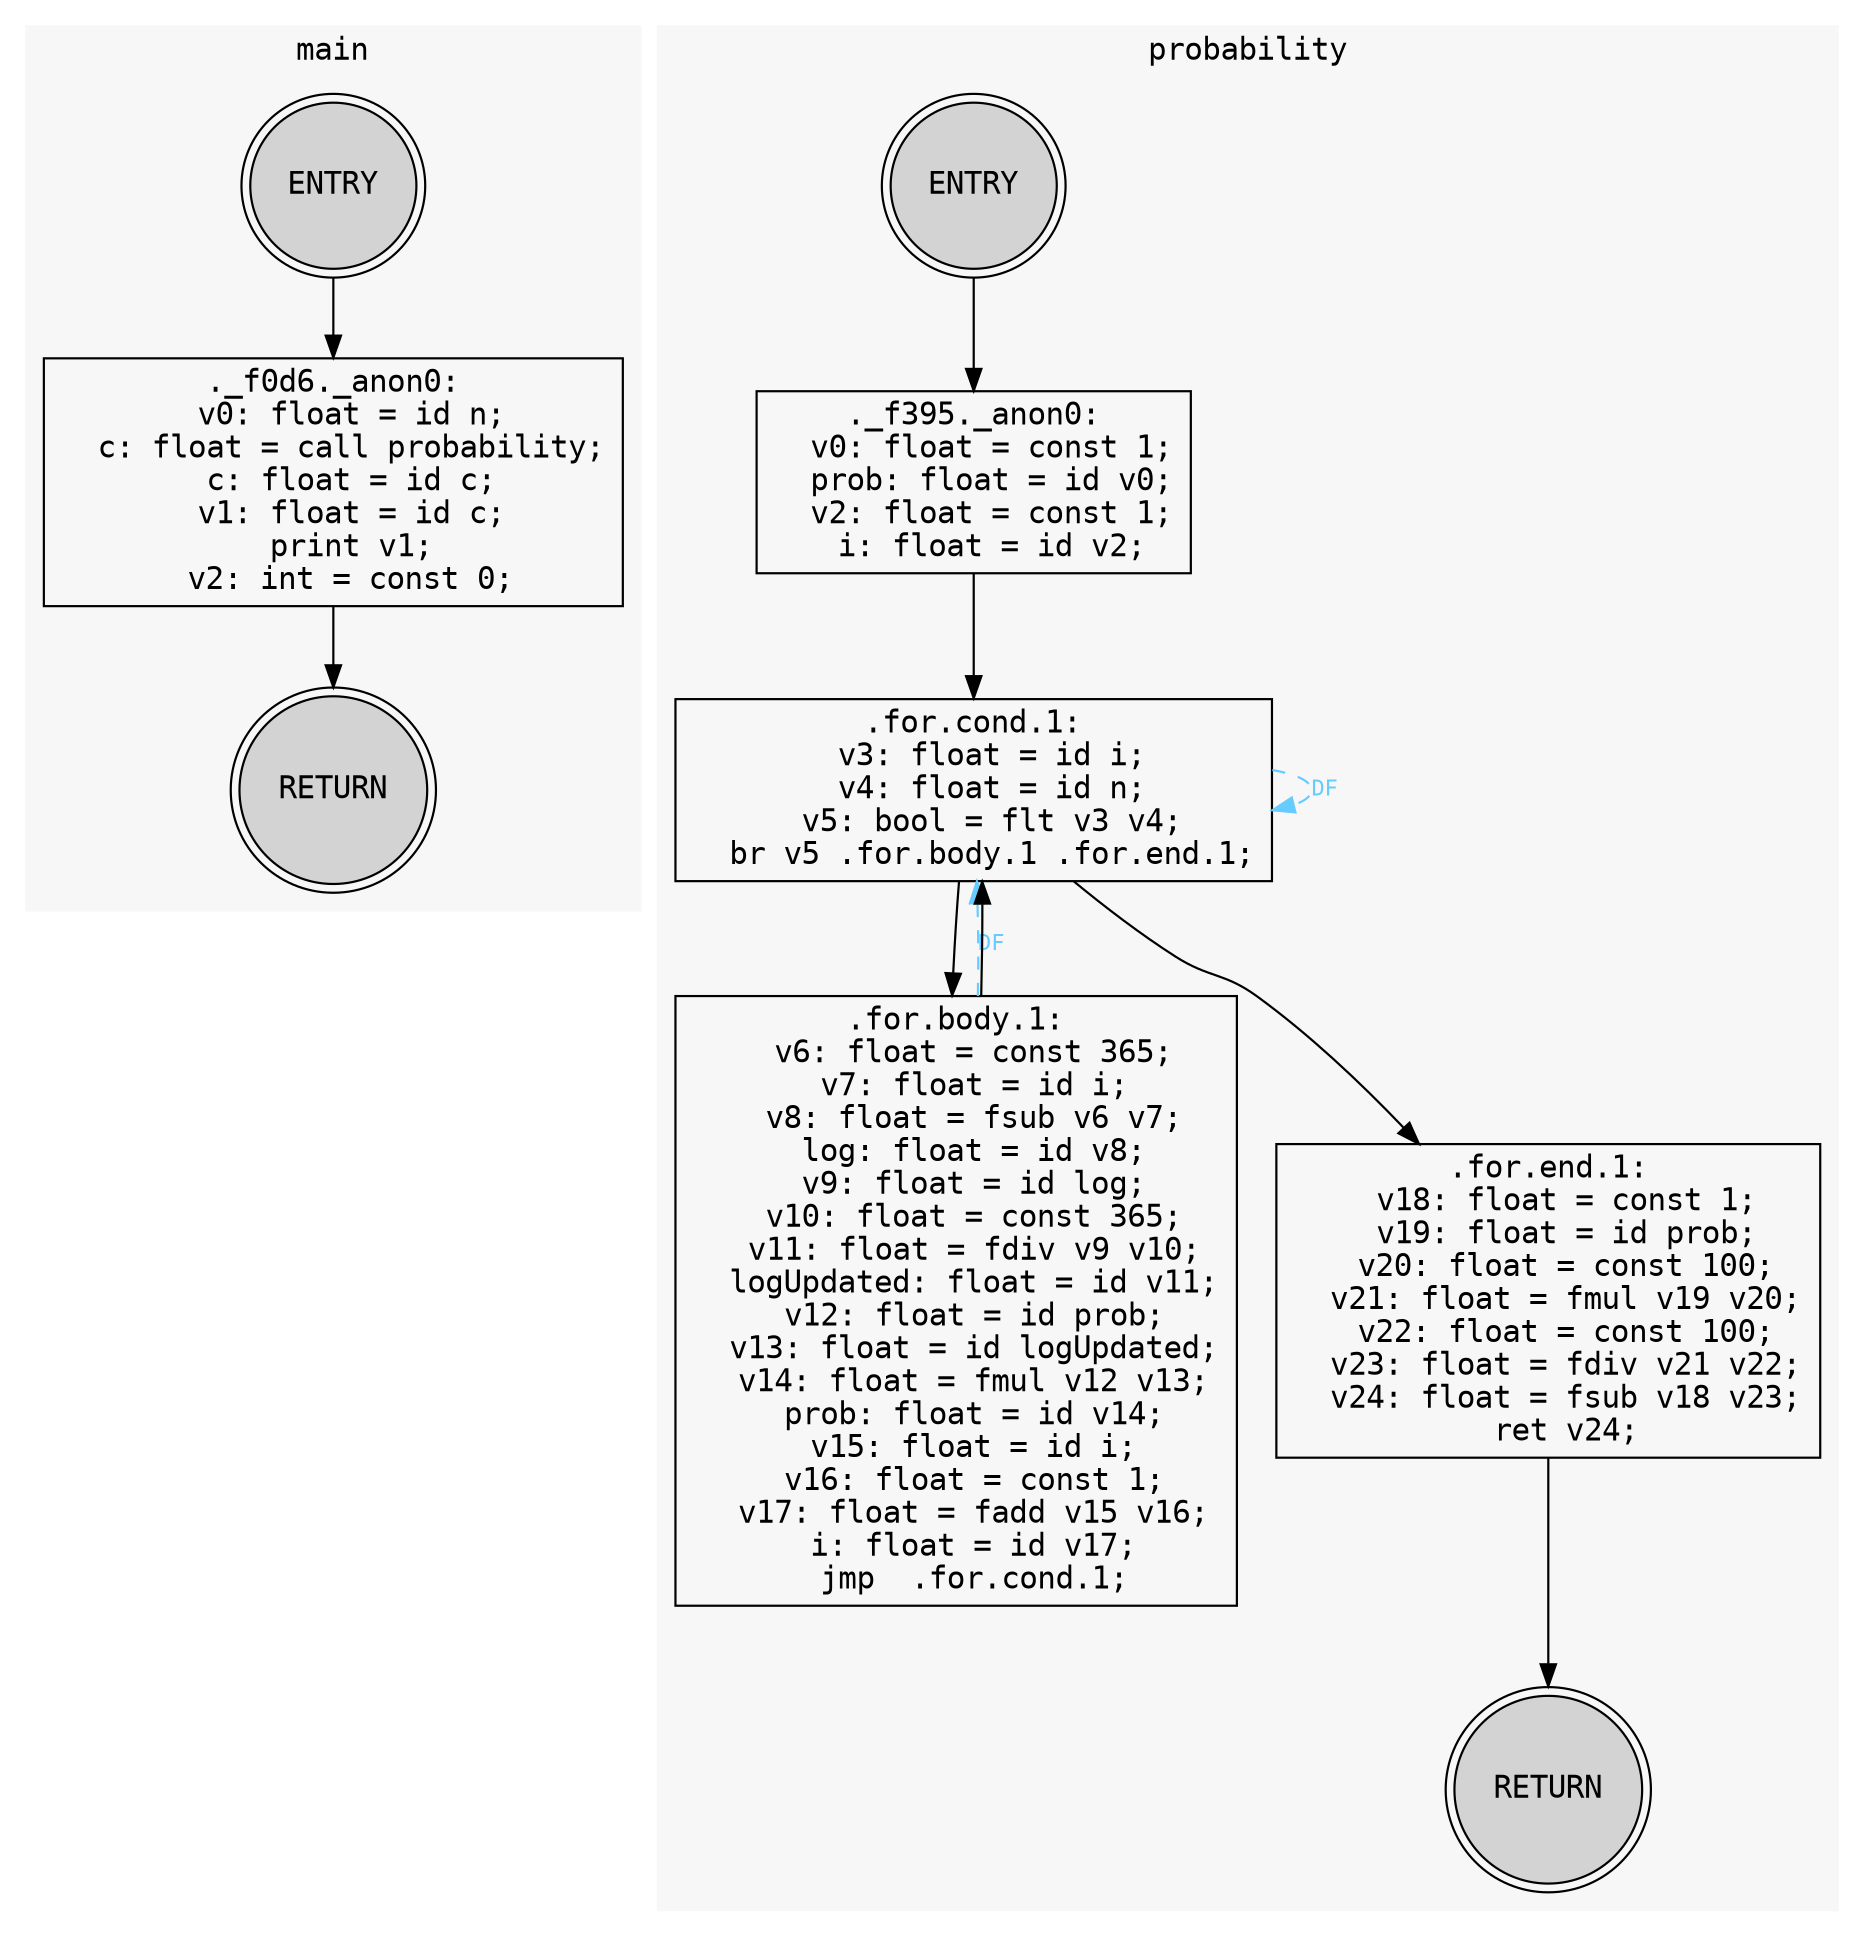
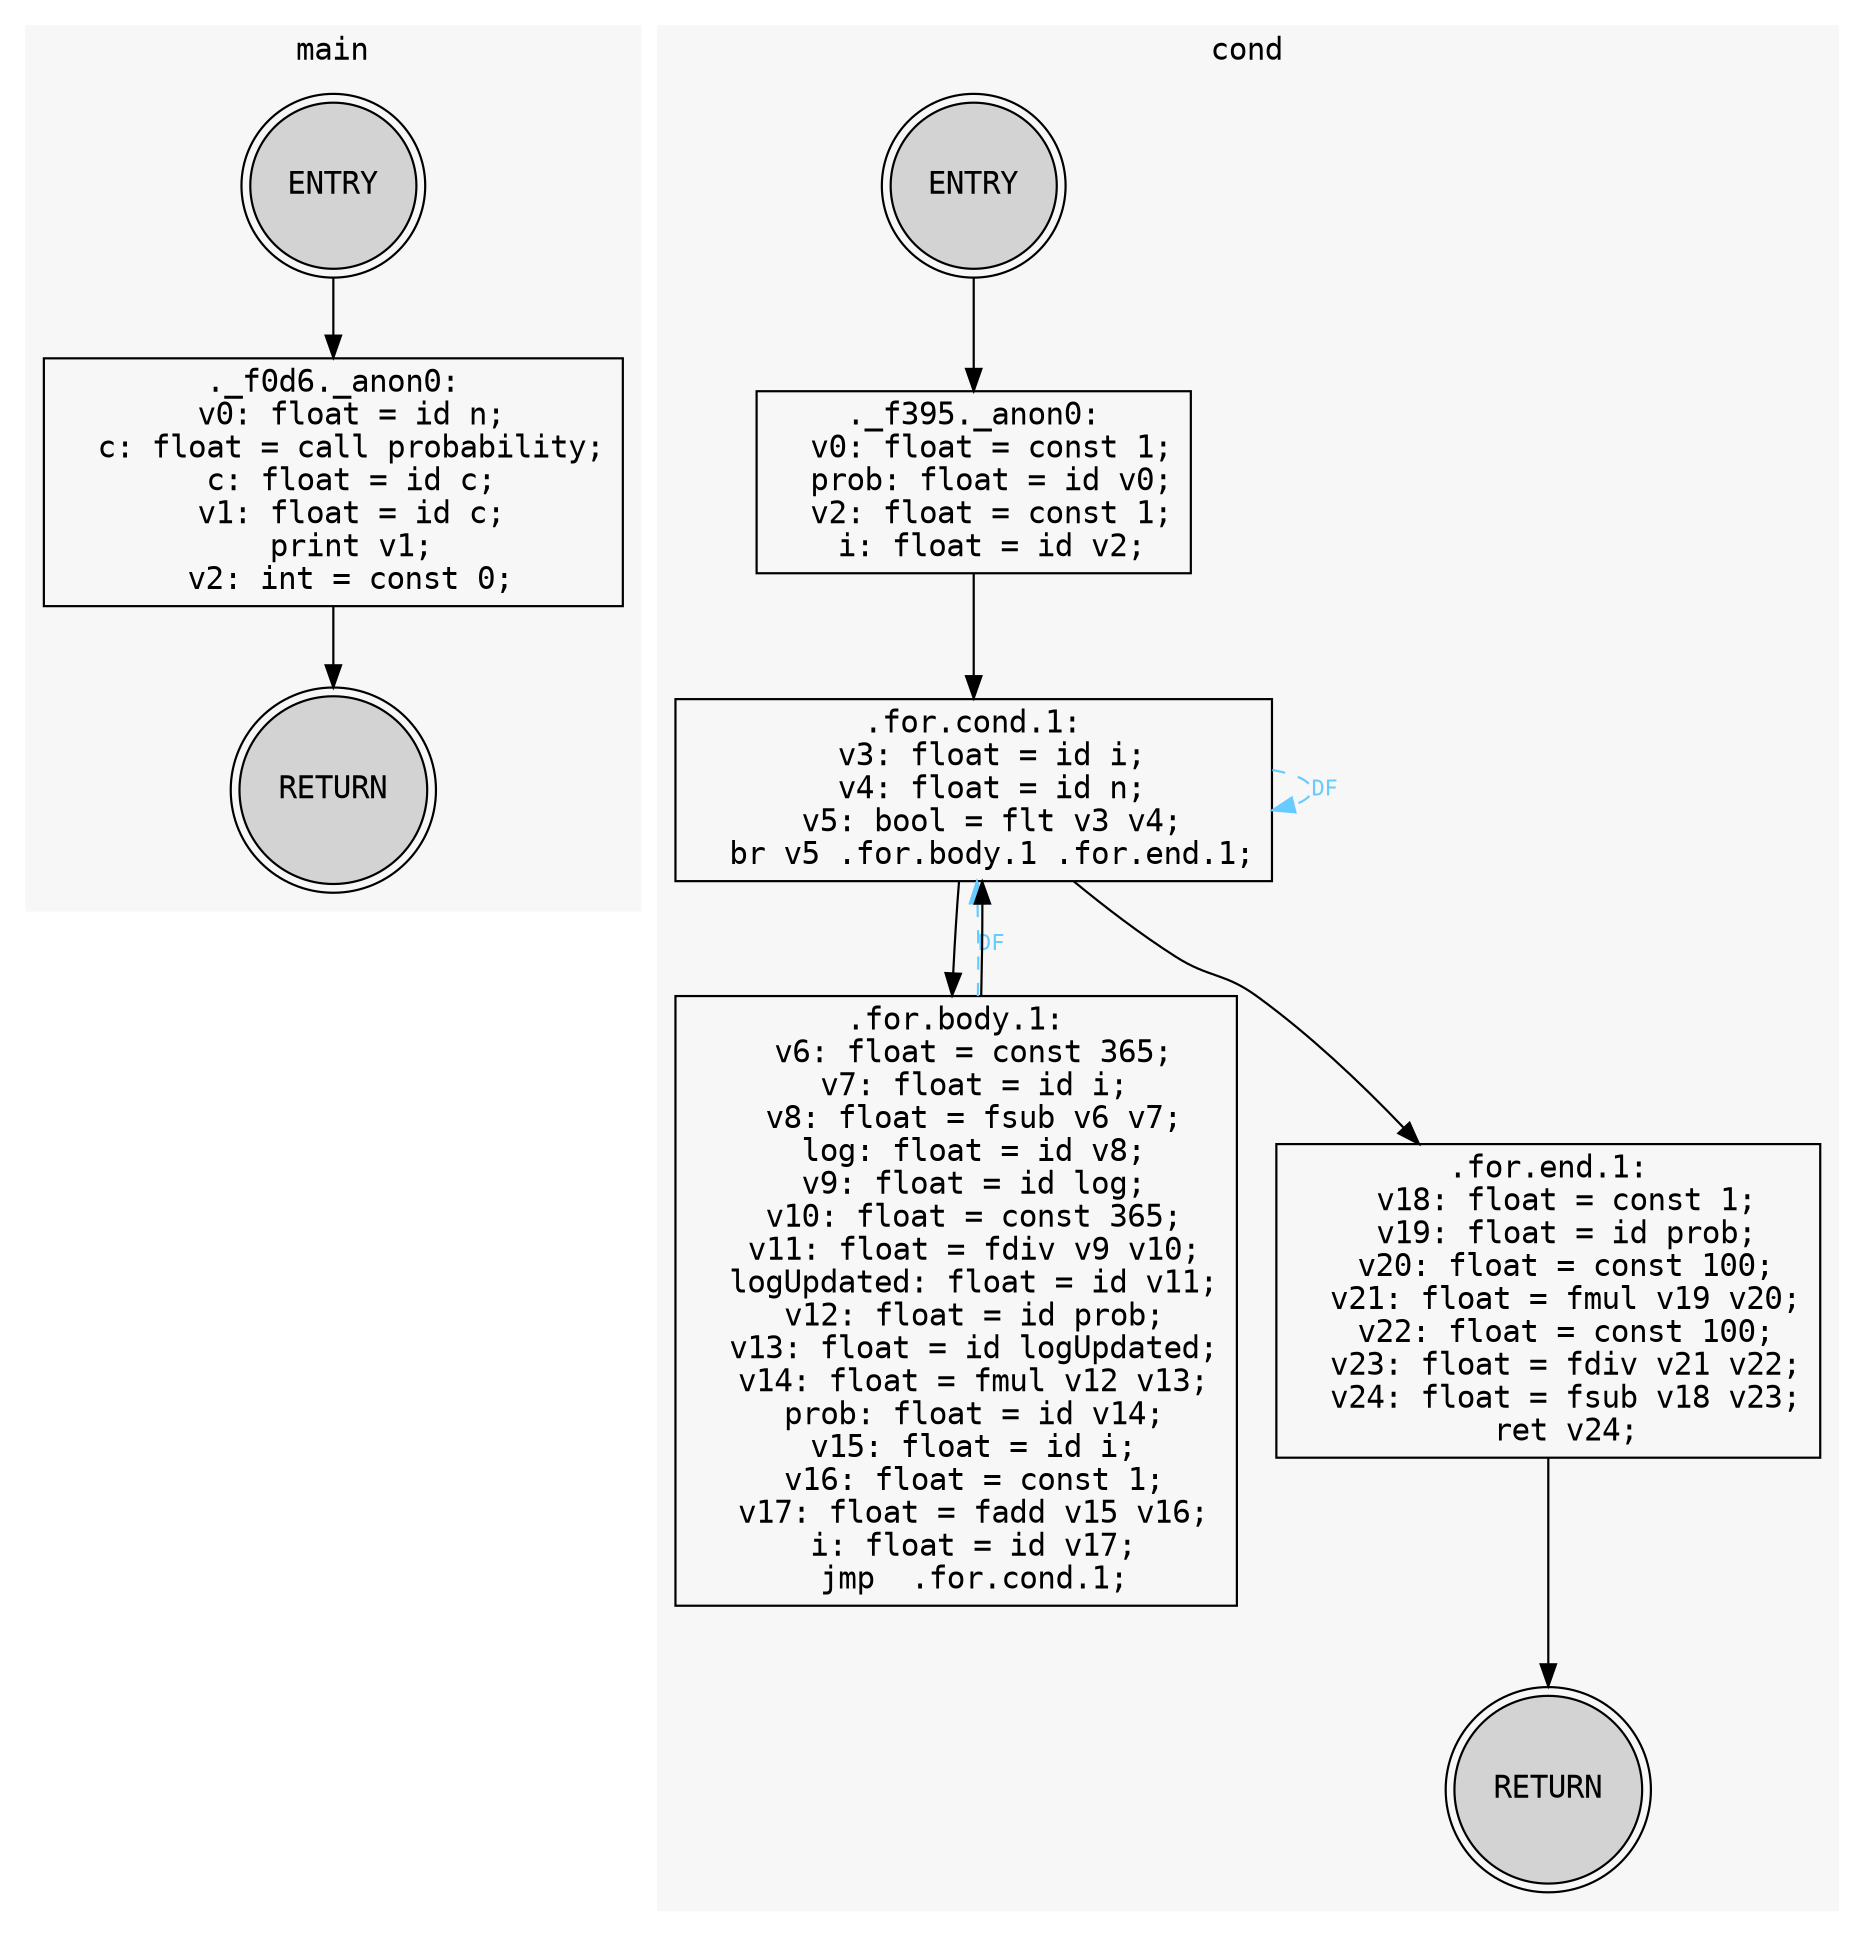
  digraph {
    fontname="DejaVu Sans Mono"
    node [shape=box fontname="DejaVu Sans Mono"]
    edge [fontname="DejaVu Sans Mono"]
    n1 [fillcolor=lightgray label=ENTRY shape=doublecircle style=filled]
    n2 [label="._f0d6._anon0:\n  v0: float = id n;\n  c: float = call probability;\n  c: float = id c;\n  v1: float = id c;\n  print v1;\n  v2: int = const 0;"]
    n3 [fillcolor=lightgray label=RETURN shape=doublecircle style=filled]
    n4 [fillcolor=lightgray label=ENTRY shape=doublecircle style=filled]
    n5 [label="._f395._anon0:\n  v0: float = const 1;\n  prob: float = id v0;\n  v2: float = const 1;\n  i: float = id v2;"]
    n6 [label=".for.cond.1:\n  v3: float = id i;\n  v4: float = id n;\n  v5: bool = flt v3 v4;\n  br v5 .for.body.1 .for.end.1;"]
    n7 [label=".for.body.1:\n  v6: float = const 365;\n  v7: float = id i;\n  v8: float = fsub v6 v7;\n  log: float = id v8;\n  v9: float = id log;\n  v10: float = const 365;\n  v11: float = fdiv v9 v10;\n  logUpdated: float = id v11;\n  v12: float = id prob;\n  v13: float = id logUpdated;\n  v14: float = fmul v12 v13;\n  prob: float = id v14;\n  v15: float = id i;\n  v16: float = const 1;\n  v17: float = fadd v15 v16;\n  i: float = id v17;\n  jmp  .for.cond.1;"]
    n8 [label=".for.end.1:\n  v18: float = const 1;\n  v19: float = id prob;\n  v20: float = const 100;\n  v21: float = fmul v19 v20;\n  v22: float = const 100;\n  v23: float = fdiv v21 v22;\n  v24: float = fsub v18 v23;\n  ret v24;"]
    n9 [fillcolor=lightgray label=RETURN shape=doublecircle style=filled]
    subgraph cluster_1 {
      color="#f7f7f7"
      label=main
      rankdir=TB
      style=filled
      n1
      n2
      n3
    }
    subgraph cluster_2 {
      color="#f7f7f7"
-     label=probability
+     label=cond
      rankdir=TB
      style=filled
      n4
      n5
      n6
      n7
      n8
      n9
    }
    n1 -> n2
    n2 -> n3
    n4 -> n5
    n5 -> n6
    n6 -> n6 [color="#66ccff" constraint=false fontcolor="#66ccff" fontsize=10 label=DF style=dashed]
    n6 -> n7
    n6 -> n8
    n7 -> n6 [color="#66ccff" constraint=false fontcolor="#66ccff" fontsize=10 label=DF style=dashed]
    n7 -> n6
    n8 -> n9
  }
